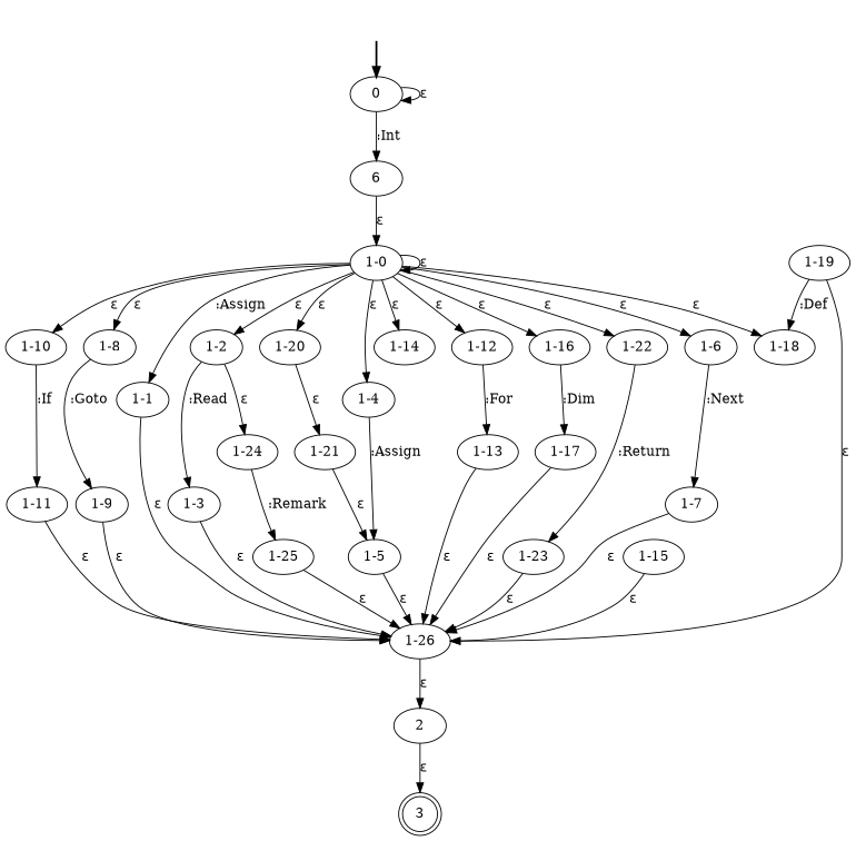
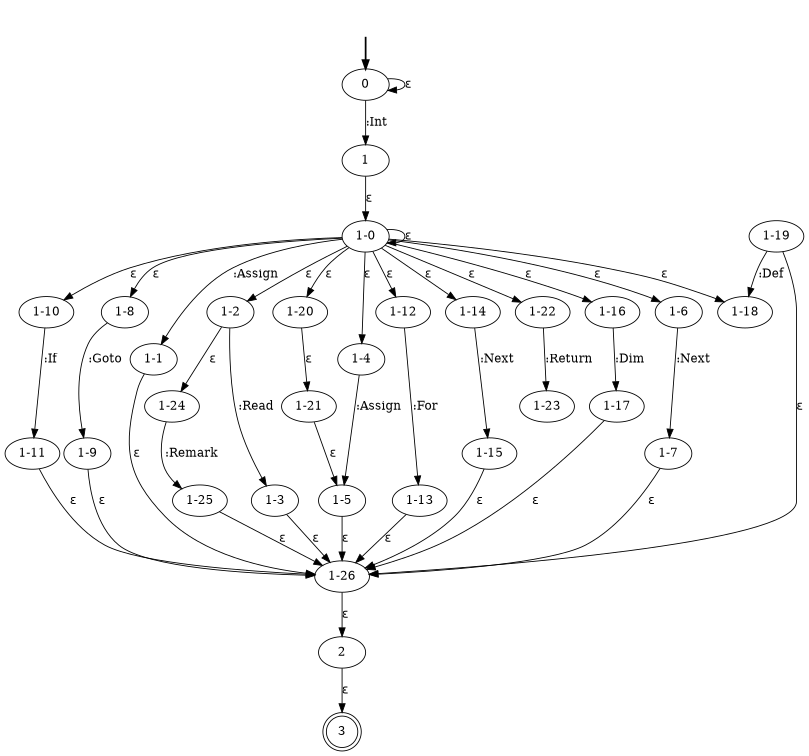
  digraph {
    fake0 [style=invisible]
    0 [root=true]
-   1 [label=6]
+   1
    3 [shape=doublecircle]
    2
    "1-0"
    "1-20"
    "1-6"
    "1-10"
    "1-18"
    "1-8"
    "1-4"
    "1-1"
    "1-2"
    "1-12"
    "1-14"
    "1-16"
    "1-22"
    "1-21"
    "1-5"
    "1-7"
    "1-26"
    "1-15"
    "1-11"
    "1-19"
    "1-3"
    "1-9"
    "1-24"
    "1-25"
    "1-23"
    "1-13"
    "1-17"
    fake0 -> 0 [style=bold]
    0 -> 0 [label="ε"]
    0 -> 1 [label=":Int"]
    1 -> "1-0" [label="ε"]
    2 -> 3 [label="ε"]
    "1-0" -> "1-0" [label="ε"]
    "1-0" -> "1-20" [label="ε"]
    "1-0" -> "1-6" [label="ε"]
    "1-0" -> "1-10" [label="ε"]
    "1-0" -> "1-18" [label="ε"]
    "1-0" -> "1-8" [label="ε"]
    "1-0" -> "1-4" [label="ε"]
    "1-0" -> "1-1" [label=":Assign"]
    "1-0" -> "1-2" [label="ε"]
    "1-0" -> "1-12" [label="ε"]
    "1-0" -> "1-14" [label="ε"]
    "1-0" -> "1-16" [label="ε"]
    "1-0" -> "1-22" [label="ε"]
    "1-20" -> "1-21" [label="ε"]
    "1-6" -> "1-7" [label=":Next"]
    "1-10" -> "1-11" [label=":If"]
    "1-8" -> "1-9" [label=":Goto"]
    "1-4" -> "1-5" [label=":Assign"]
    "1-1" -> "1-26" [label="ε"]
    "1-2" -> "1-3" [label=":Read"]
    "1-2" -> "1-24" [label="ε"]
    "1-12" -> "1-13" [label=":For"]
+   "1-14" -> "1-15" [label=":Next"]
    "1-16" -> "1-17" [label=":Dim"]
    "1-22" -> "1-23" [label=":Return"]
    "1-21" -> "1-5" [label="ε"]
    "1-5" -> "1-26" [label="ε"]
    "1-7" -> "1-26" [label="ε"]
    "1-26" -> 2 [label="ε"]
    "1-15" -> "1-26" [label="ε"]
    "1-11" -> "1-26" [label="ε"]
    "1-19" -> "1-18" [label=":Def"]
    "1-19" -> "1-26" [label="ε"]
    "1-3" -> "1-26" [label="ε"]
    "1-9" -> "1-26" [label="ε"]
    "1-24" -> "1-25" [label=":Remark"]
    "1-25" -> "1-26" [label="ε"]
-   "1-23" -> "1-26" [label="ε"]
    "1-13" -> "1-26" [label="ε"]
    "1-17" -> "1-26" [label="ε"]
  }
